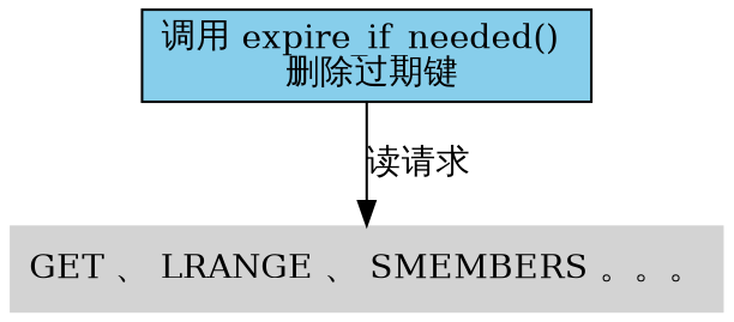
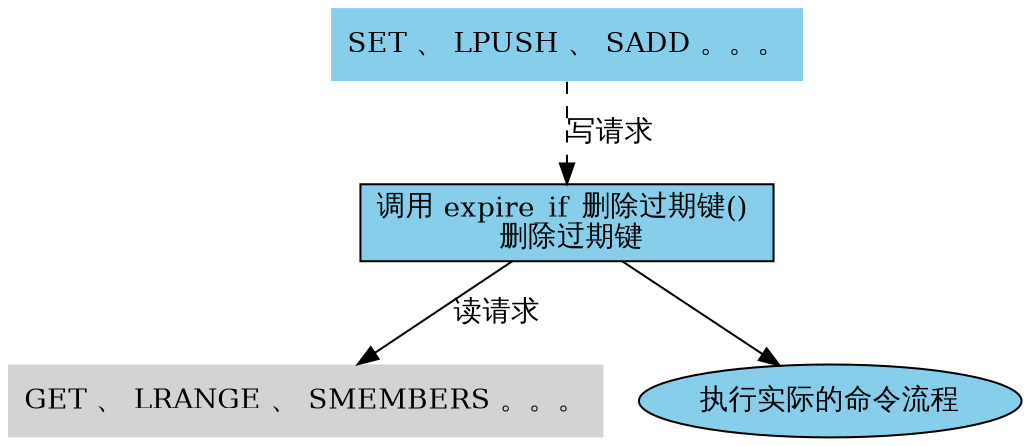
  digraph {
    node [fillcolor=skyblue shape=plaintext style=filled]
    edge [style=solid]
-   n2 [label="调用 expire_if_needed() \n 删除过期键" shape=box]
+   n1 [label="SET 、 LPUSH 、 SADD 。。。"]
+   n2 [label="调用 expire_if_删除过期键() \n 删除过期键" shape=box]
    n3 [fillcolor=lightgrey label="GET 、 LRANGE 、 SMEMBERS 。。。"]
+   n4 [label="执行实际的命令流程" shape=""]
+   n1 -> n2 [label="写请求" style=dashed]
    n2 -> n3 [label="读请求"]
+   n2 -> n4
  }
